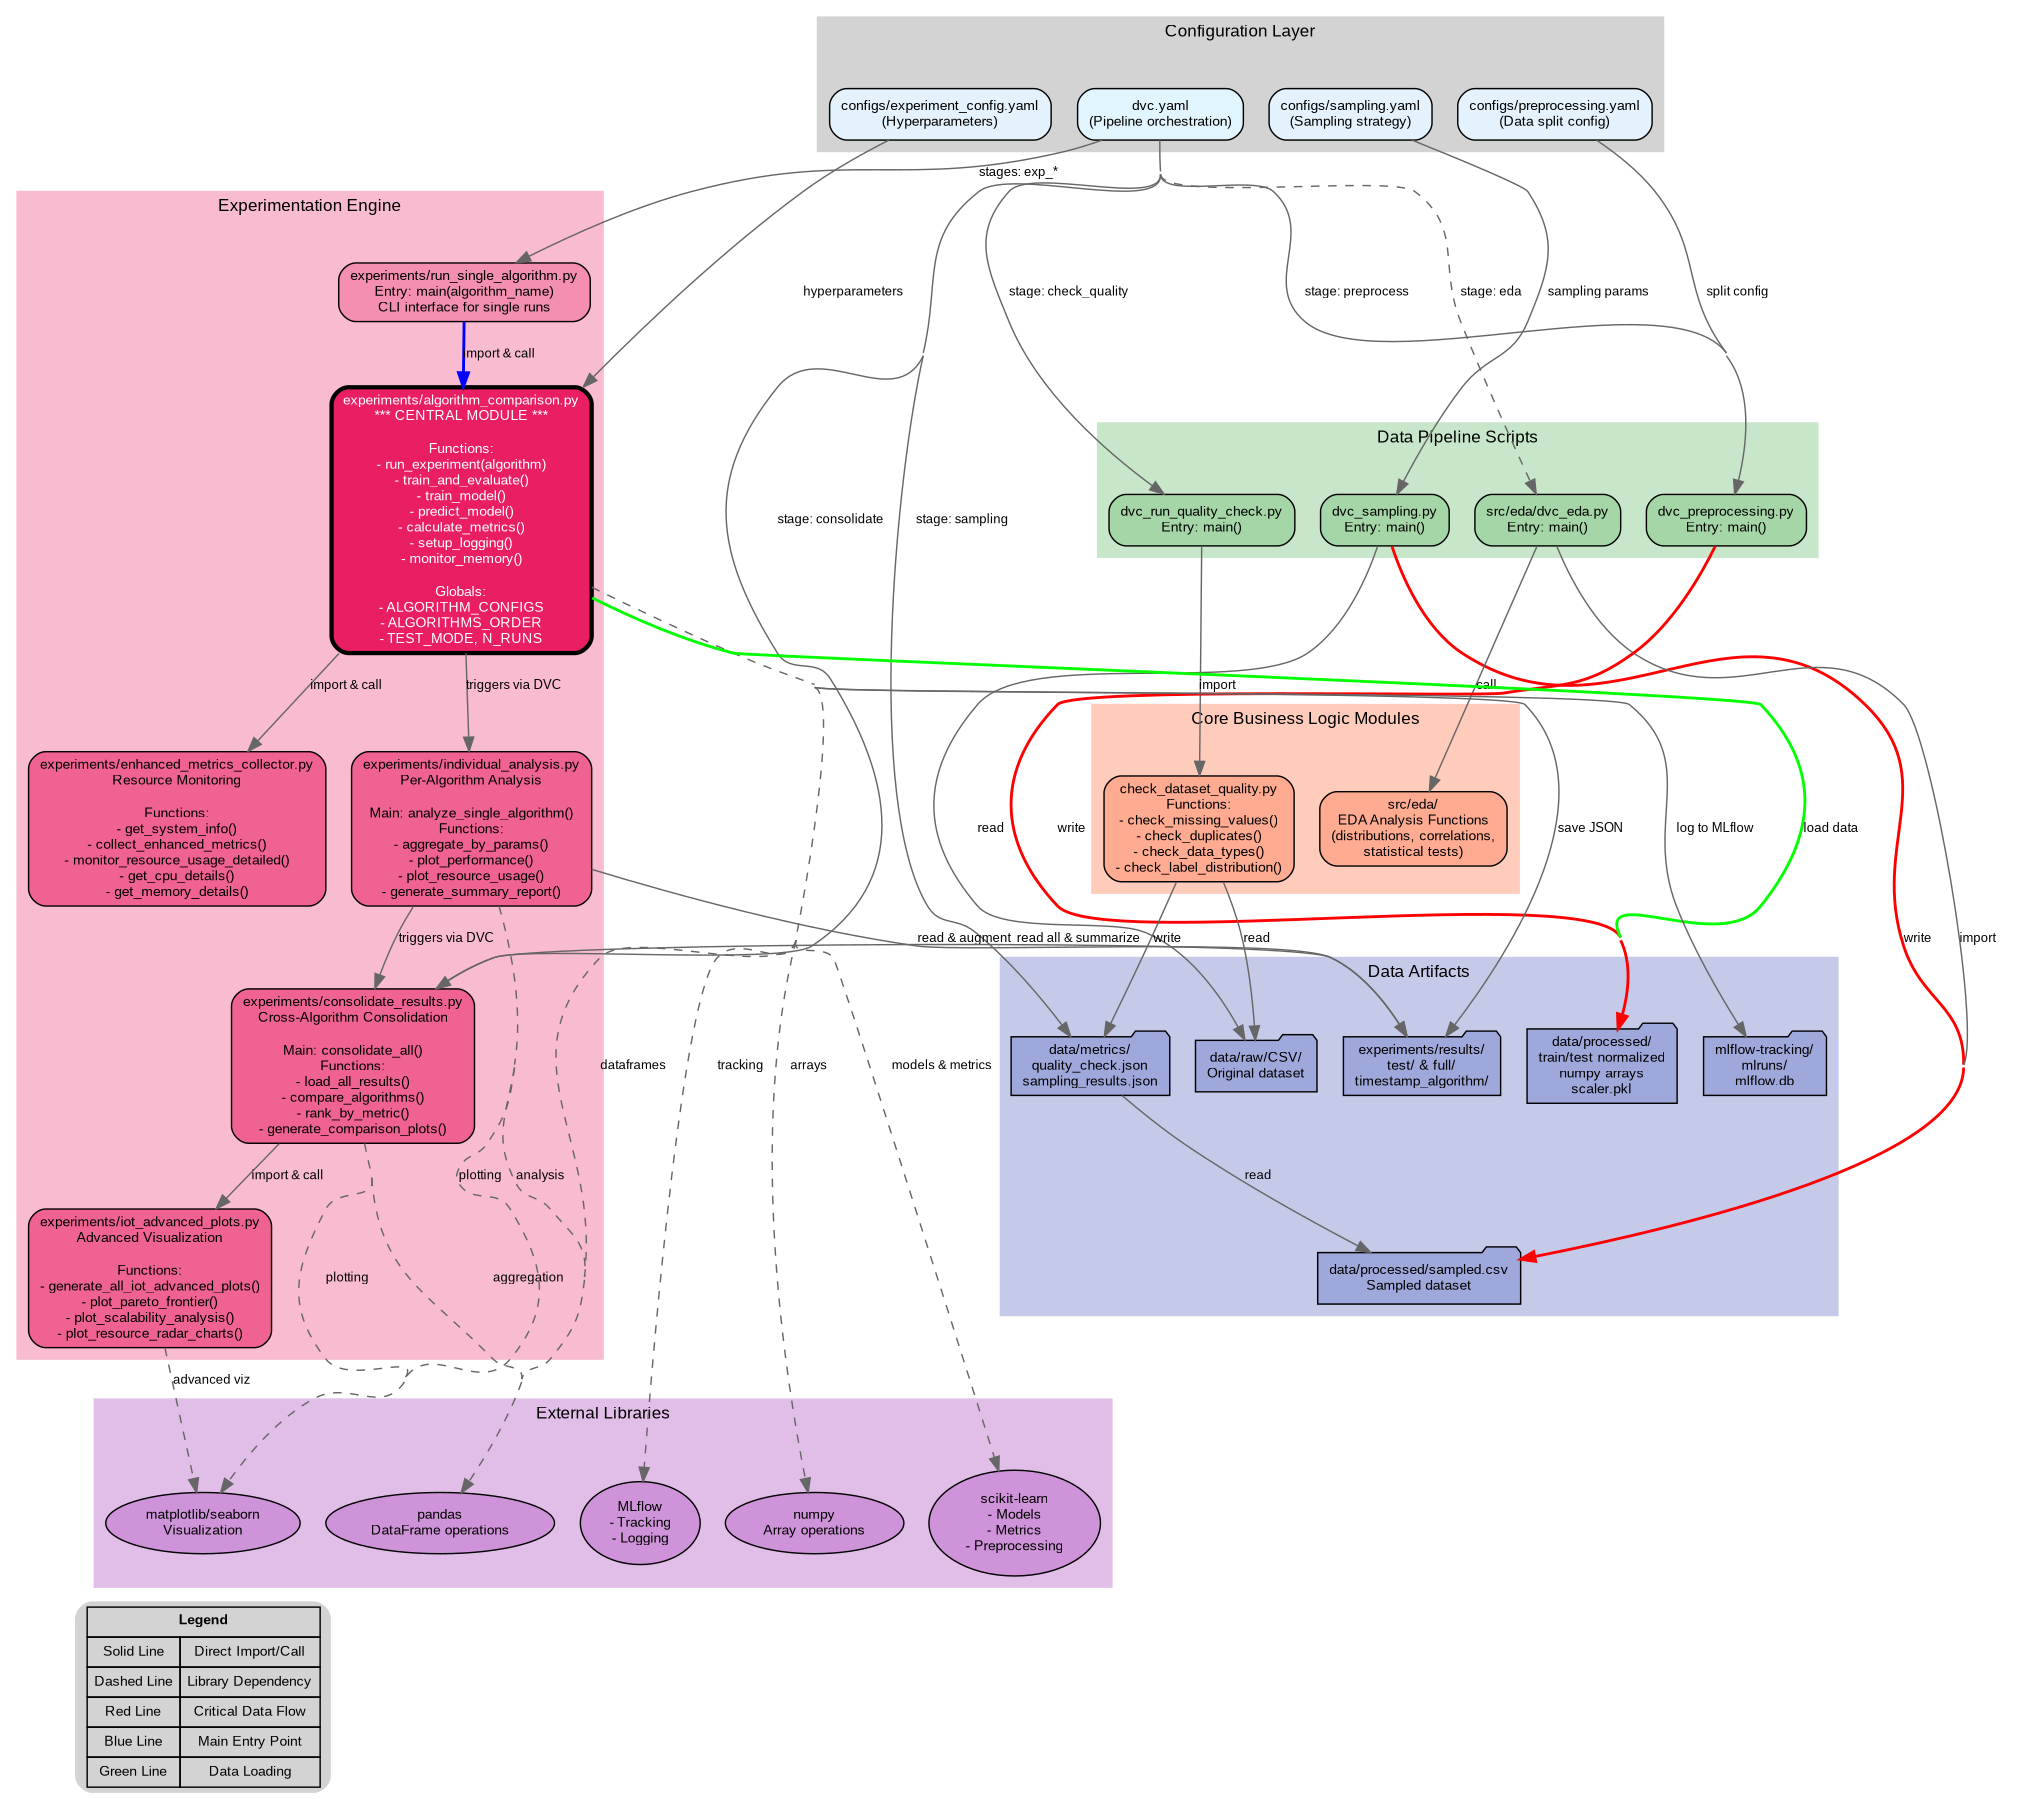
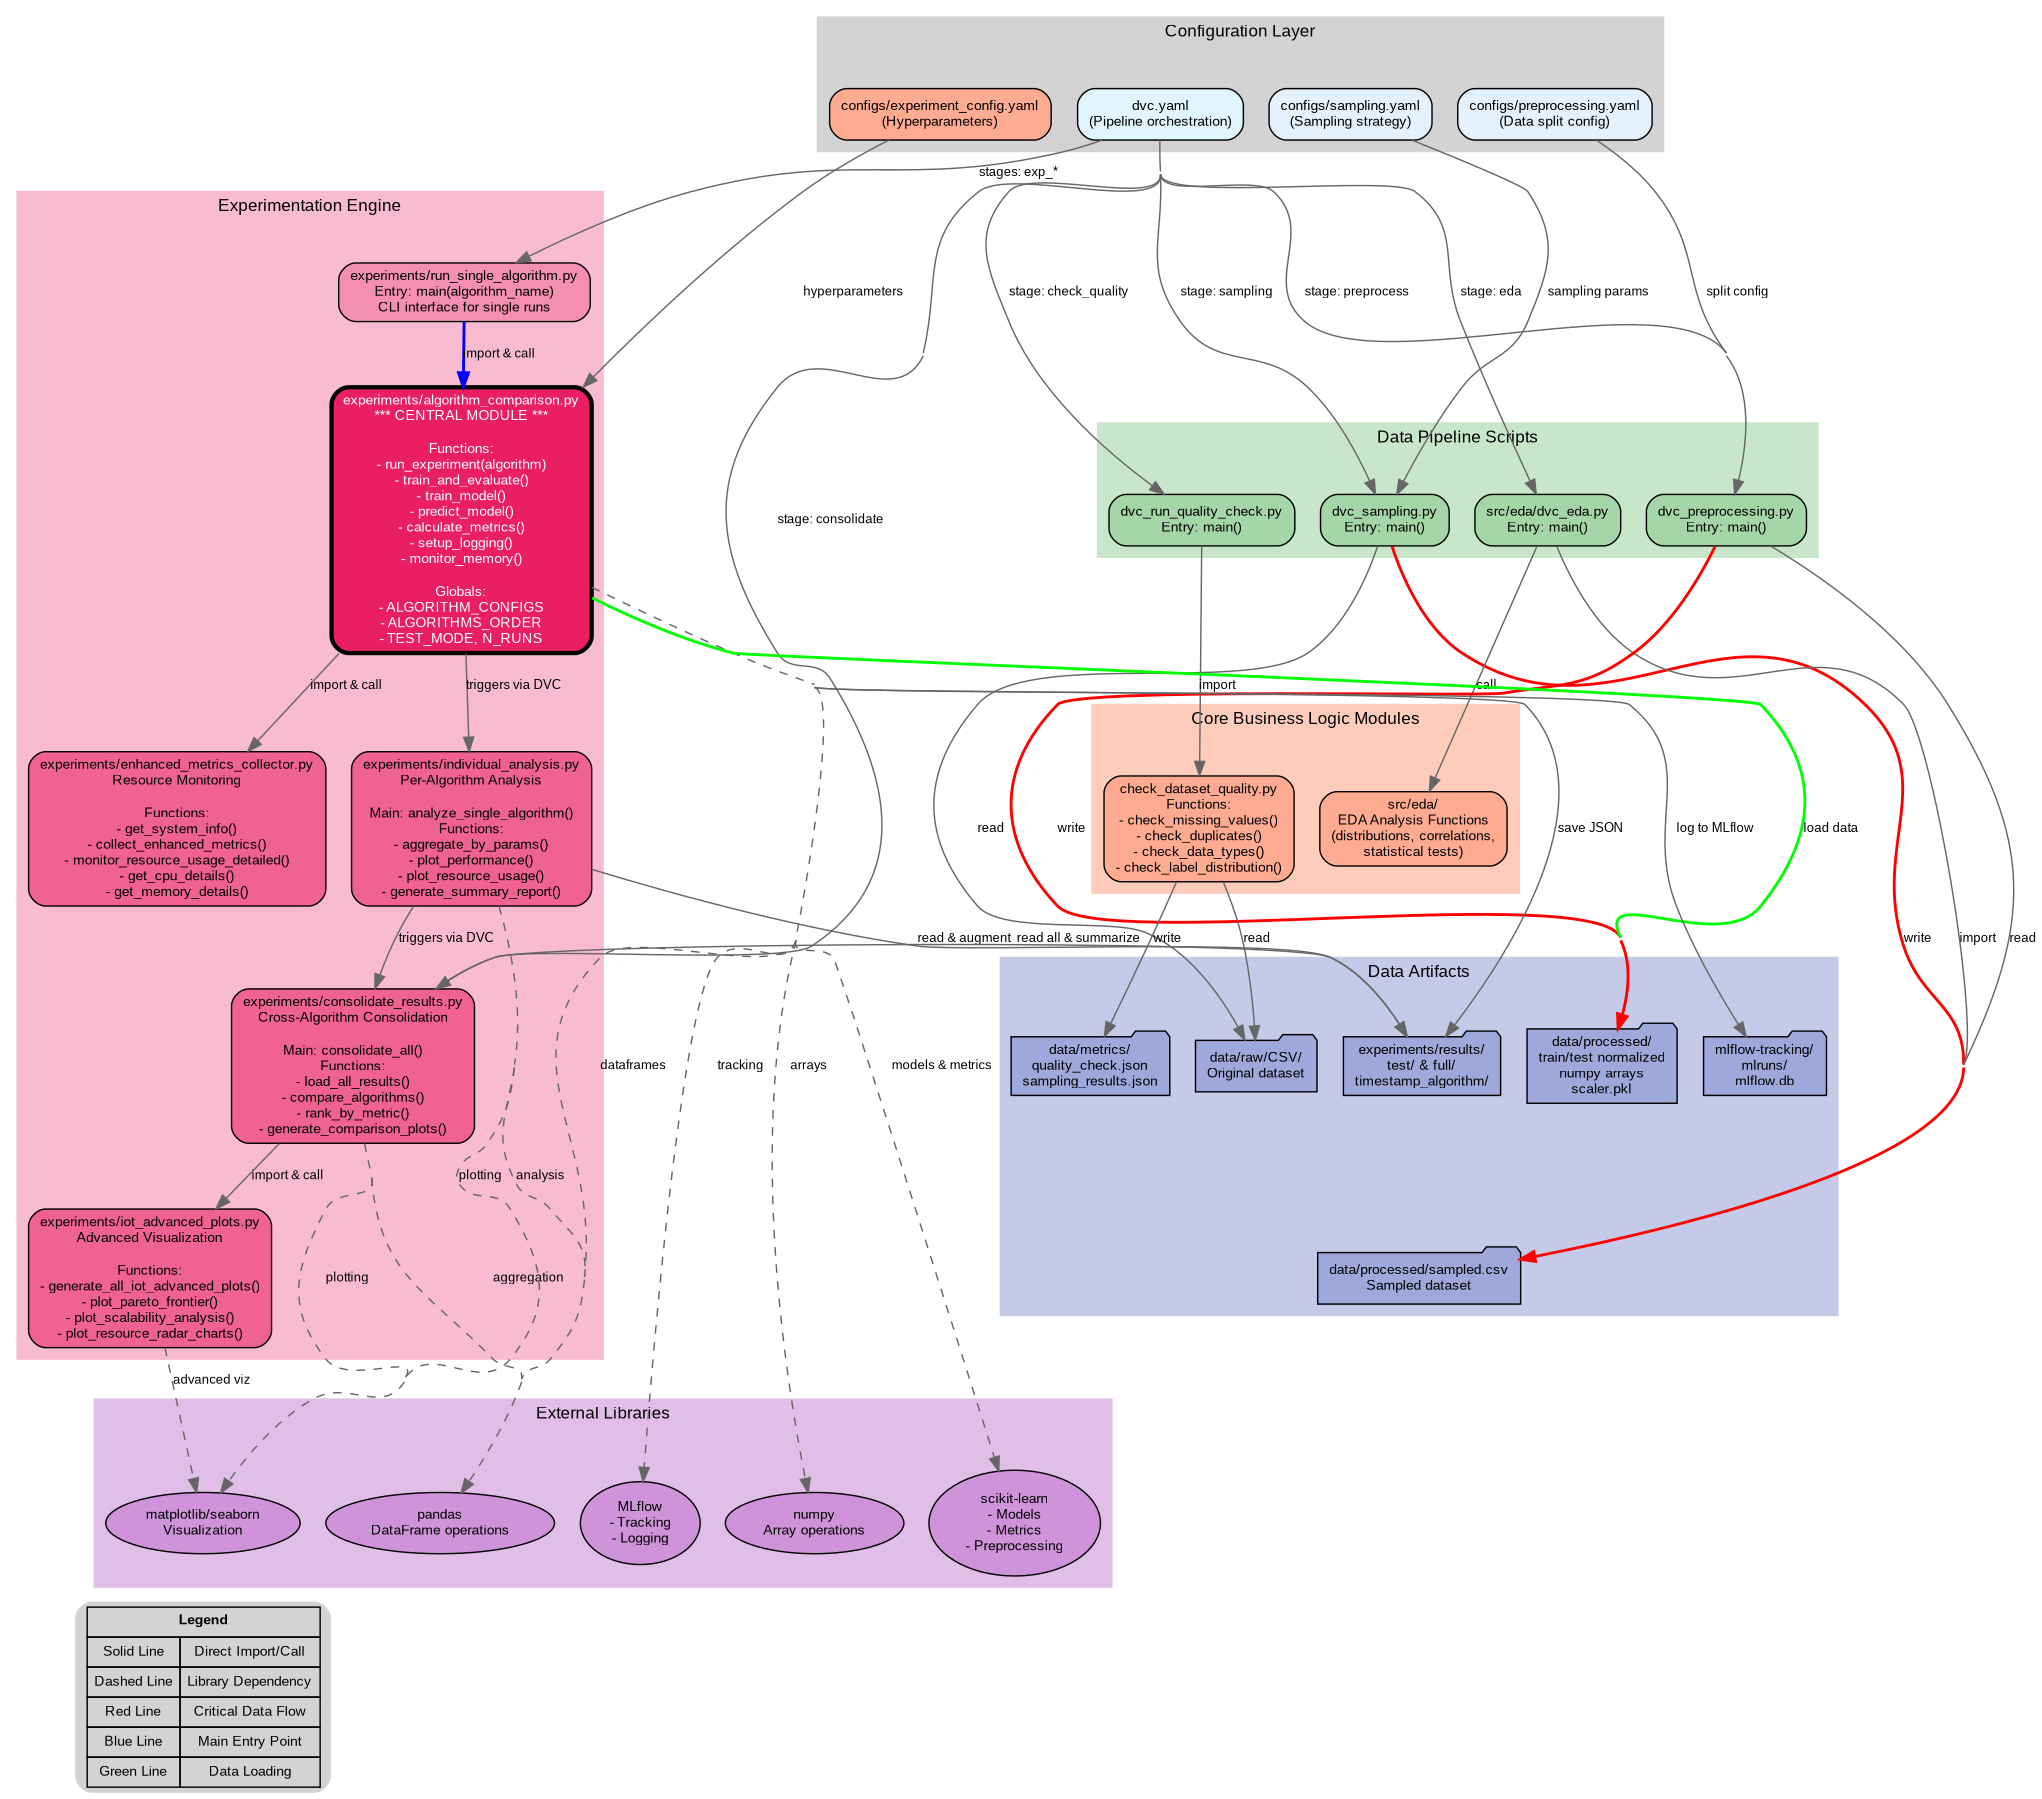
  digraph {
    bgcolor="#ffffff"
    compound=true
    concentrate=true
    fontname=Arial
    fontsize=12
    rankdir=TB
    node [fontname=Arial fontsize=10 shape=box style="rounded,filled" fillcolor="#9fa8da"]
    edge [color="#666666" fontname=Arial fontsize=9]
    n1 [label=<                 <TABLE BORDER="0" CELLBORDER="1" CELLSPACING="0" CELLPADDING="4">                 <TR><TD COLSPAN="2"><B>Legend</B></TD></TR>                 <TR><TD>Solid Line</TD><TD>Direct Import/Call</TD></TR>                 <TR><TD>Dashed Line</TD><TD>Library Dependency</TD></TR>                 <TR><TD>Red Line</TD><TD>Critical Data Flow</TD></TR>                 <TR><TD>Blue Line</TD><TD>Main Entry Point</TD></TR>                 <TR><TD>Green Line</TD><TD>Data Loading</TD></TR>                 </TABLE>             > shape=plaintext fillcolor=""]
    n2 [fillcolor="#ce93d8" label="scikit-learn\n- Models\n- Metrics\n- Preprocessing" shape=ellipse]
    n3 [fillcolor="#ce93d8" label="MLflow\n- Tracking\n- Logging" shape=ellipse]
    n4 [fillcolor="#ce93d8" label="pandas\nDataFrame operations" shape=ellipse]
    n5 [fillcolor="#ce93d8" label="numpy\nArray operations" shape=ellipse]
    n6 [fillcolor="#ce93d8" label="matplotlib/seaborn\nVisualization" shape=ellipse]
    n7 [fillcolor="#e1f5ff" label="dvc.yaml\n(Pipeline orchestration)"]
-   n8 [fillcolor="#e3f2fd" label="configs/experiment_config.yaml\n(Hyperparameters)"]
+   n8 [fillcolor="#ffab91" label="configs/experiment_config.yaml\n(Hyperparameters)"]
    n9 [fillcolor="#e3f2fd" label="configs/preprocessing.yaml\n(Data split config)"]
    n10 [fillcolor="#e3f2fd" label="configs/sampling.yaml\n(Sampling strategy)"]
    n11 [fillcolor="#a5d6a7" label="dvc_run_quality_check.py\nEntry: main()"]
    n12 [fillcolor="#a5d6a7" label="dvc_sampling.py\nEntry: main()"]
    n13 [fillcolor="#a5d6a7" label="src/eda/dvc_eda.py\nEntry: main()"]
    n14 [fillcolor="#a5d6a7" label="dvc_preprocessing.py\nEntry: main()"]
    n15 [fillcolor="#ffab91" label="check_dataset_quality.py\nFunctions:\n- check_missing_values()\n- check_duplicates()\n- check_data_types()\n- check_label_distribution()"]
    n16 [fillcolor="#ffab91" label="src/eda/\nEDA Analysis Functions\n(distributions, correlations,\nstatistical tests)"]
    n17 [fillcolor="#f48fb1" label="experiments/run_single_algorithm.py\nEntry: main(algorithm_name)\nCLI interface for single runs"]
    n18 [fillcolor="#e91e63" fontcolor=white label="experiments/algorithm_comparison.py\n*** CENTRAL MODULE ***\n\nFunctions:\n- run_experiment(algorithm)\n- train_and_evaluate()\n- train_model()\n- predict_model()\n- calculate_metrics()\n- setup_logging()\n- monitor_memory()\n\nGlobals:\n- ALGORITHM_CONFIGS\n- ALGORITHMS_ORDER\n- TEST_MODE, N_RUNS" penwidth=3]
    n19 [fillcolor="#f06292" label="experiments/enhanced_metrics_collector.py\nResource Monitoring\n\nFunctions:\n- get_system_info()\n- collect_enhanced_metrics()\n- monitor_resource_usage_detailed()\n- get_cpu_details()\n- get_memory_details()"]
    n20 [fillcolor="#f06292" label="experiments/individual_analysis.py\nPer-Algorithm Analysis\n\nMain: analyze_single_algorithm()\nFunctions:\n- aggregate_by_params()\n- plot_performance()\n- plot_resource_usage()\n- generate_summary_report()"]
    n21 [fillcolor="#f06292" label="experiments/consolidate_results.py\nCross-Algorithm Consolidation\n\nMain: consolidate_all()\nFunctions:\n- load_all_results()\n- compare_algorithms()\n- rank_by_metric()\n- generate_comparison_plots()"]
    n22 [fillcolor="#f06292" label="experiments/iot_advanced_plots.py\nAdvanced Visualization\n\nFunctions:\n- generate_all_iot_advanced_plots()\n- plot_pareto_frontier()\n- plot_scalability_analysis()\n- plot_resource_radar_charts()"]
    n23 [label="data/raw/CSV/\nOriginal dataset" shape=folder]
    n24 [label="data/processed/sampled.csv\nSampled dataset" shape=folder]
    n25 [label="data/processed/\ntrain/test normalized\nnumpy arrays\nscaler.pkl" shape=folder]
    n26 [label="data/metrics/\nquality_check.json\nsampling_results.json" shape=folder]
    n27 [label="experiments/results/\ntest/ & full/\ntimestamp_algorithm/" shape=folder]
    n28 [label="mlflow-tracking/\nmlruns/\nmlflow.db" shape=folder]
    subgraph sub_1 {
      rank=sink
      n1
    }
    subgraph cluster_2 {
      color="#c5cae9"
      label="Data Artifacts"
      style=filled
      n23
      n24
      n25
      n26
      n27
      n28
    }
    subgraph cluster_3 {
      color="#e1bee7"
      label="External Libraries"
      style=filled
      n2
      n3
      n4
      n5
      n6
    }
    subgraph cluster_4 {
      color=lightgrey
      label="Configuration Layer"
      style=filled
      n7
      n8
      n9
      n10
    }
    subgraph cluster_5 {
      color="#c8e6c9"
      label="Data Pipeline Scripts"
      style=filled
      n11
      n12
      n13
      n14
    }
    subgraph cluster_6 {
      color="#ffccbc"
      label="Core Business Logic Modules"
      style=filled
      n15
      n16
    }
    subgraph cluster_7 {
      color="#f8bbd0"
      label="Experimentation Engine"
      style=filled
      n17
      n18
      n19
      n20
      n21
      n22
    }
    n7 -> n11 [label="stage: check_quality"]
-   n7 -> n26 [label="stage: sampling"]
-   n7 -> n13 [label="stage: eda" style=dashed]
+   n7 -> n12 [label="stage: sampling"]
+   n7 -> n13 [label="stage: eda"]
    n7 -> n14 [label="stage: preprocess"]
    n7 -> n17 [label="stages: exp_*"]
    n7 -> n21 [label="stage: consolidate"]
    n8 -> n18 [label=hyperparameters]
    n9 -> n14 [label="split config"]
    n10 -> n12 [label="sampling params"]
    n11 -> n15 [label=import]
    n12 -> n23 [label=read]
    n12 -> n24 [color=red label=write penwidth=2]
    n13 -> n16 [label=call]
    n13 -> n24 [label=import]
-   n26 -> n24 [label=read]
+   n14 -> n24 [label=read]
    n14 -> n25 [color=red label=write penwidth=2]
    n15 -> n23 [label=read]
    n15 -> n26 [label=write]
    n17 -> n18 [color=blue label="import & call" penwidth=2]
    n18 -> n2 [label="models & metrics" style=dashed]
    n18 -> n3 [label=tracking style=dashed]
    n18 -> n4 [label=dataframes style=dashed]
    n18 -> n5 [label=arrays style=dashed]
    n18 -> n19 [label="import & call"]
    n18 -> n20 [label="triggers via DVC"]
    n18 -> n25 [color=green label="load data" penwidth=2]
    n18 -> n27 [label="save JSON"]
    n18 -> n28 [label="log to MLflow"]
    n20 -> n4 [label=analysis style=dashed]
    n20 -> n6 [label=plotting style=dashed]
    n20 -> n21 [label="triggers via DVC"]
    n20 -> n27 [label="read & augment"]
    n21 -> n4 [label=aggregation style=dashed]
    n21 -> n6 [label=plotting style=dashed]
    n21 -> n22 [label="import & call"]
    n21 -> n27 [label="read all & summarize"]
    n22 -> n6 [label="advanced viz" style=dashed]
  }
